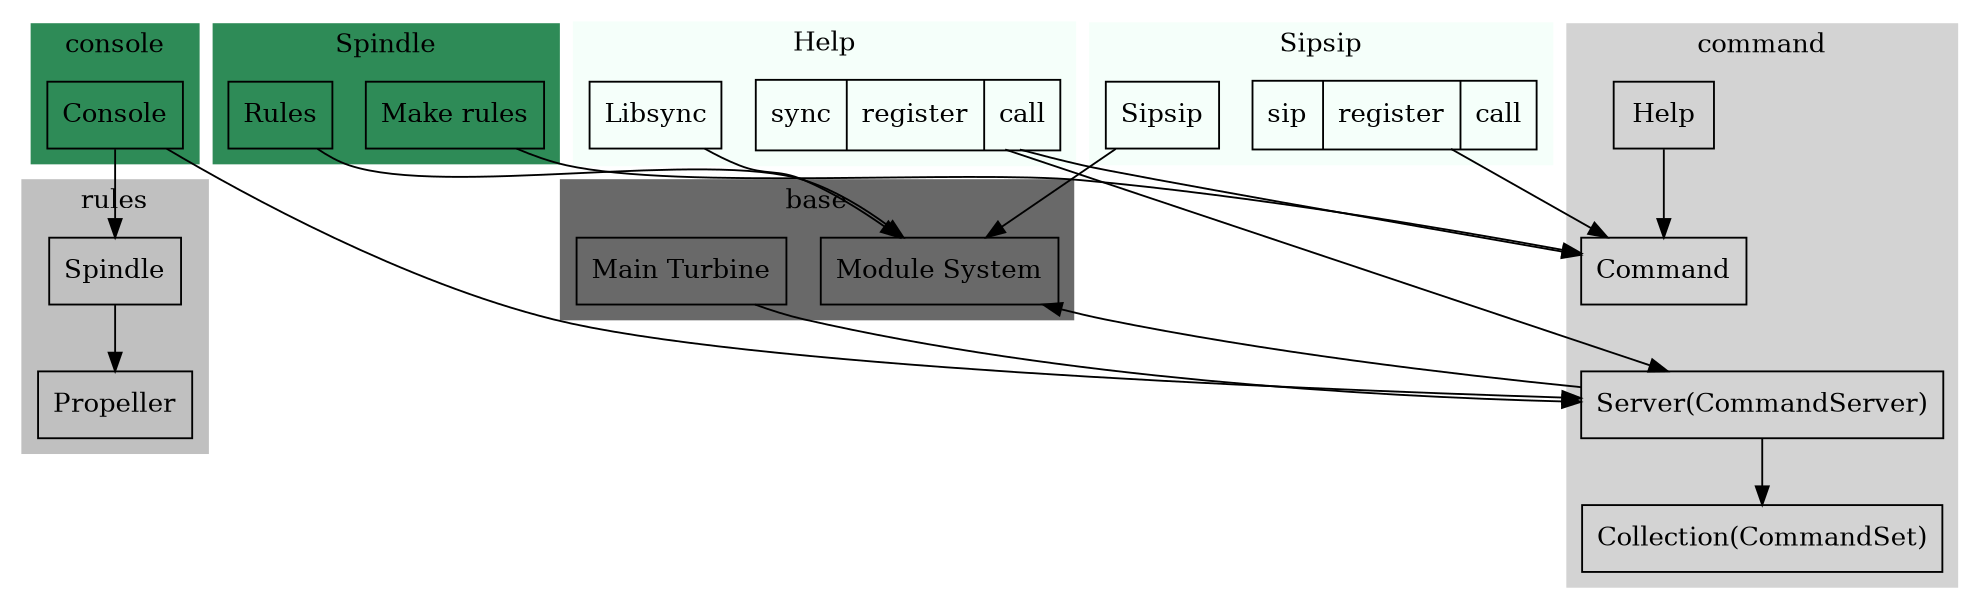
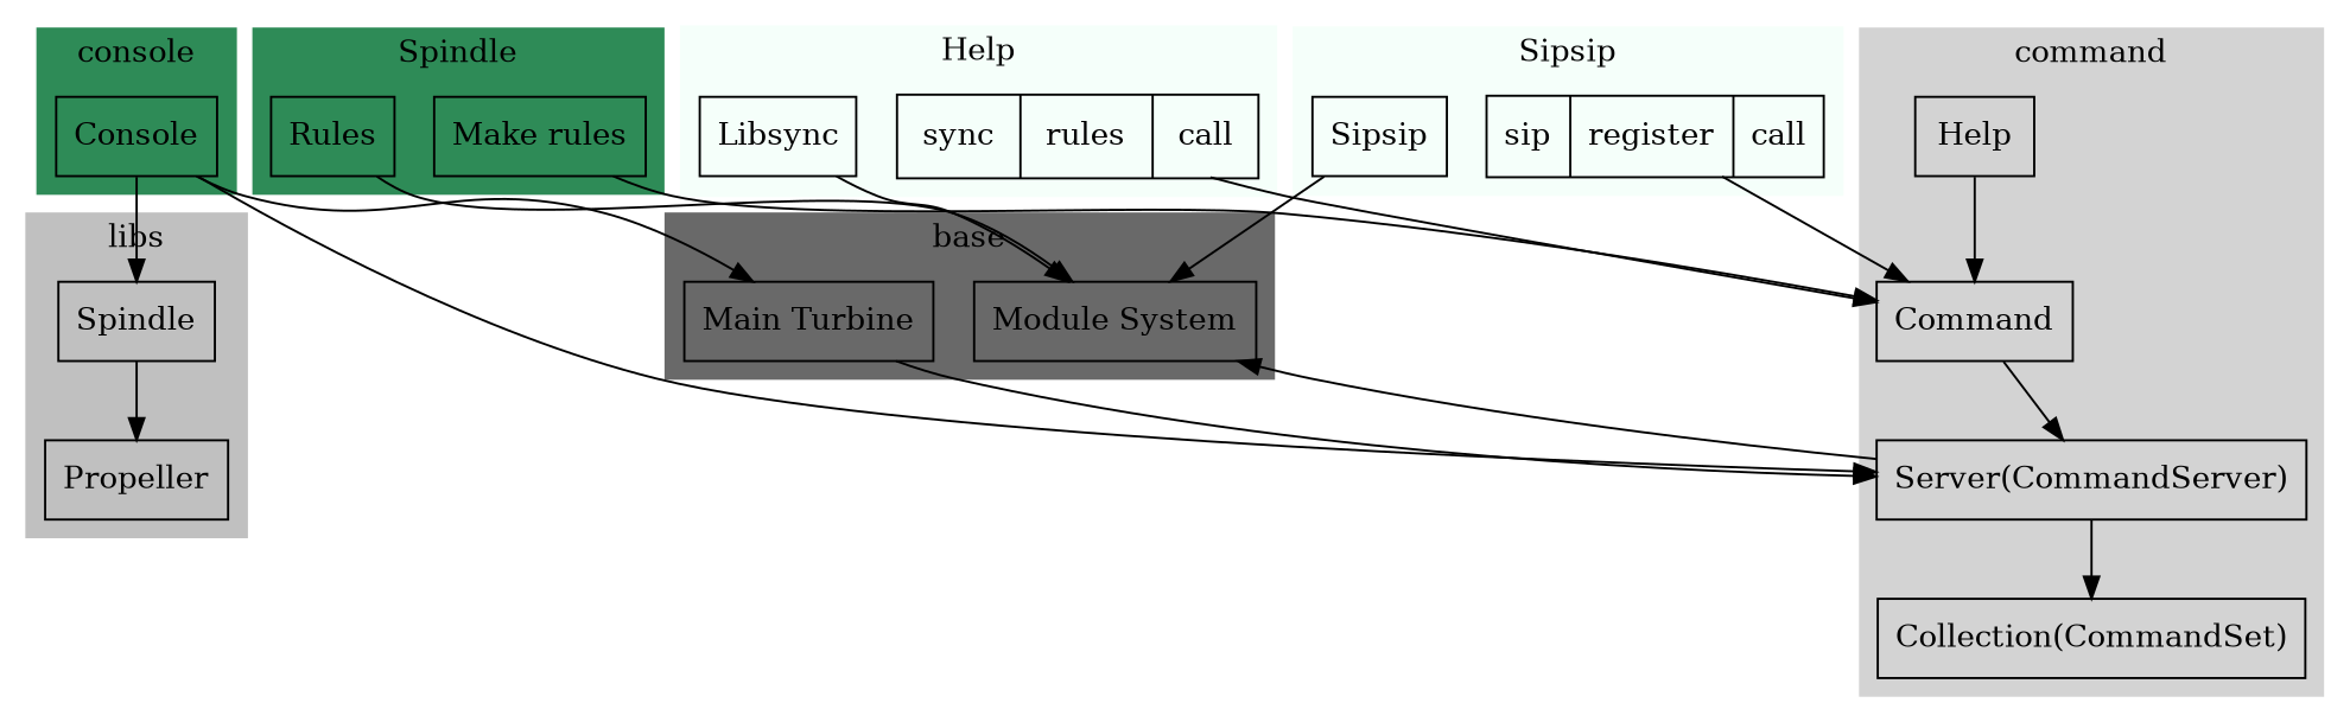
  digraph {
    node [shape=box]
    n1 [label=Propeller]
    n2 [label=Spindle]
    n3 [label="Module System"]
    n4 [label="Main Turbine"]
    n5 [label=Command]
    n6 [label="Server(CommandServer)"]
    n7 [label="Collection(CommandSet)"]
    n8 [label=Help]
    n9 [label=Console]
    n10 [label=Rules]
    n11 [label="Make rules"]
    n12 [label=Libsync]
-   n13 [label="sync|register|call" shape=record]
+   n13 [label="sync|rules|call" shape=record]
    n14 [label=Sipsip]
    n15 [label="sip|register|call" shape=record]
    subgraph cluster_1 {
      color=gray
-     label=rules
+     label=libs
      style=filled
      n1
      n2
    }
    subgraph cluster_2 {
      color=dimgray
      label=base
      style=filled
      n3
      n4
    }
    subgraph cluster_3 {
      color=lightgray
      label=command
      style=filled
      n5
      n6
      n7
      n8
    }
    subgraph cluster_4 {
      color=seagreen
      label=console
      style=filled
      n9
    }
    subgraph cluster_5 {
      color=seagreen
      label=Spindle
      style=filled
      n10
      n11
    }
    subgraph cluster_6 {
      color=mintcream
      label=Help
      style=filled
      n12
      n13
    }
    subgraph cluster_7 {
      color=mintcream
      label=Sipsip
      style=filled
      n14
      n15
    }
    n2 -> n1
    n4 -> n6
-   n13 -> n6
+   n5 -> n6
    n6 -> n3
    n6 -> n7
    n8 -> n5
    n9 -> n2
+   n9 -> n4
    n9 -> n6
    n10 -> n3
    n11 -> n5
    n12 -> n3
    n13 -> n5
    n14 -> n3
    n15 -> n5
  }
